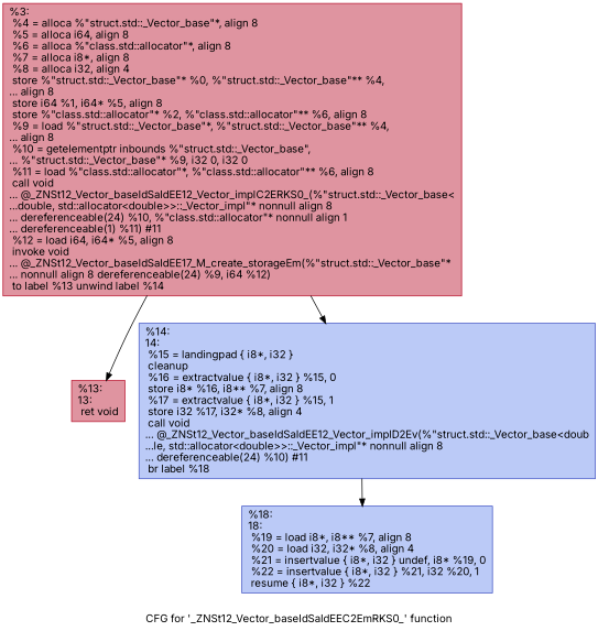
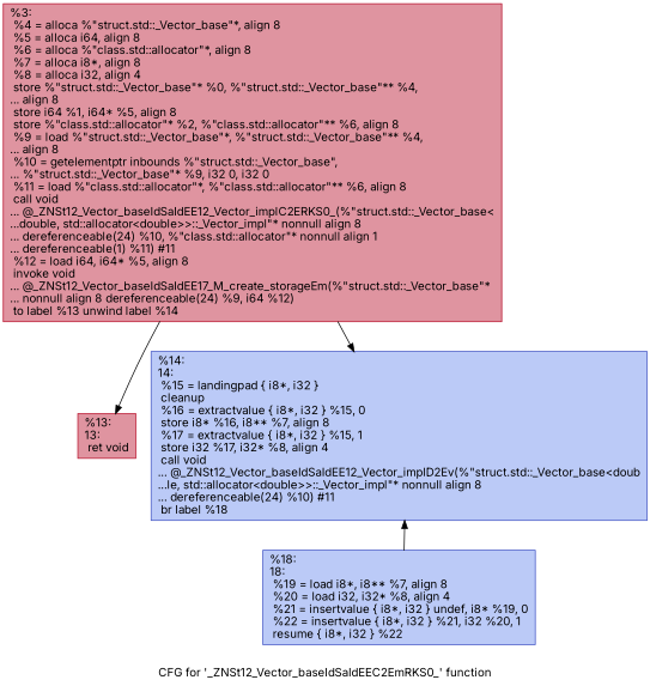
  digraph {
    label="CFG for '_ZNSt12_Vector_baseIdSaIdEEC2EmRKS0_' function"
    fontname=Inter
    node [color="#b70d28ff" fillcolor="#b70d2870" shape=record style=filled fontname=Inter]
    edge [fontname=Inter]
    n1 [label="{%3:\l  %4 = alloca %\"struct.std::_Vector_base\"*, align 8\l  %5 = alloca i64, align 8\l  %6 = alloca %\"class.std::allocator\"*, align 8\l  %7 = alloca i8*, align 8\l  %8 = alloca i32, align 4\l  store %\"struct.std::_Vector_base\"* %0, %\"struct.std::_Vector_base\"** %4,\l... align 8\l  store i64 %1, i64* %5, align 8\l  store %\"class.std::allocator\"* %2, %\"class.std::allocator\"** %6, align 8\l  %9 = load %\"struct.std::_Vector_base\"*, %\"struct.std::_Vector_base\"** %4,\l... align 8\l  %10 = getelementptr inbounds %\"struct.std::_Vector_base\",\l... %\"struct.std::_Vector_base\"* %9, i32 0, i32 0\l  %11 = load %\"class.std::allocator\"*, %\"class.std::allocator\"** %6, align 8\l  call void\l... @_ZNSt12_Vector_baseIdSaIdEE12_Vector_implC2ERKS0_(%\"struct.std::_Vector_base\<\l...double, std::allocator\<double\>\>::_Vector_impl\"* nonnull align 8\l... dereferenceable(24) %10, %\"class.std::allocator\"* nonnull align 1\l... dereferenceable(1) %11) #11\l  %12 = load i64, i64* %5, align 8\l  invoke void\l... @_ZNSt12_Vector_baseIdSaIdEE17_M_create_storageEm(%\"struct.std::_Vector_base\"*\l... nonnull align 8 dereferenceable(24) %9, i64 %12)\l          to label %13 unwind label %14\l}"]
    n2 [label="{%13:\l13:                                               \l  ret void\l}"]
    n3 [color="#3d50c3ff" fillcolor="#6687ed70" label="{%14:\l14:                                               \l  %15 = landingpad \{ i8*, i32 \}\l          cleanup\l  %16 = extractvalue \{ i8*, i32 \} %15, 0\l  store i8* %16, i8** %7, align 8\l  %17 = extractvalue \{ i8*, i32 \} %15, 1\l  store i32 %17, i32* %8, align 4\l  call void\l... @_ZNSt12_Vector_baseIdSaIdEE12_Vector_implD2Ev(%\"struct.std::_Vector_base\<doub\l...le, std::allocator\<double\>\>::_Vector_impl\"* nonnull align 8\l... dereferenceable(24) %10) #11\l  br label %18\l}"]
    n4 [color="#3d50c3ff" fillcolor="#6687ed70" label="{%18:\l18:                                               \l  %19 = load i8*, i8** %7, align 8\l  %20 = load i32, i32* %8, align 4\l  %21 = insertvalue \{ i8*, i32 \} undef, i8* %19, 0\l  %22 = insertvalue \{ i8*, i32 \} %21, i32 %20, 1\l  resume \{ i8*, i32 \} %22\l}"]
    n1 -> n2
    n1 -> n3
-   n3 -> n4
+   n4 -> n3
  }
